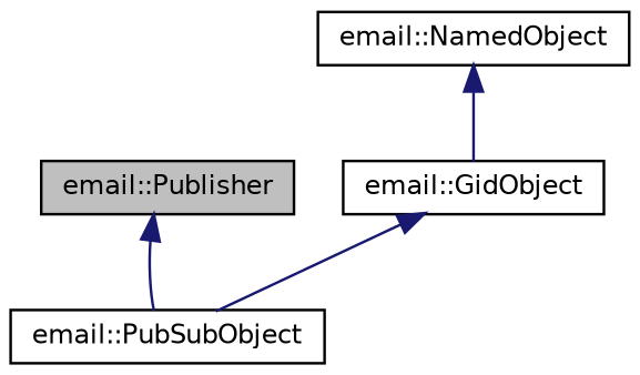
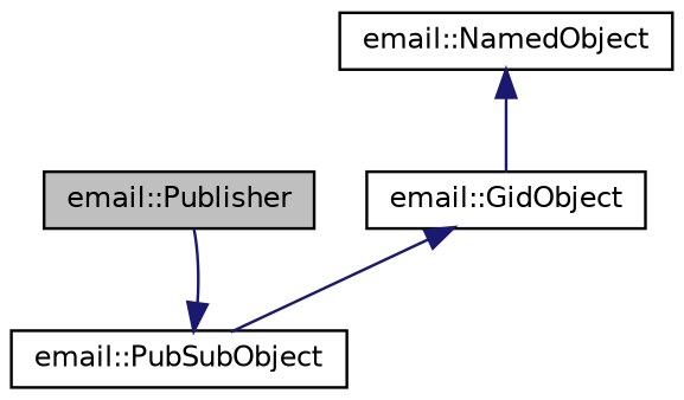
  digraph {
    node [color=black fillcolor=white fontname=Helvetica fontsize=10 shape=record style=filled]
    edge [color=midnightblue dir=back fontname=Helvetica fontsize=10 labelfontname=Helvetica labelfontsize=10 style=solid]
    n1 [fillcolor=grey75 fontcolor=black height=0.2 label="email::Publisher" width=0.4]
    n2 [height=0.2 label="email::PubSubObject" width=0.4]
    n3 [height=0.2 label="email::GidObject" width=0.4]
    n4 [height=0.2 label="email::NamedObject" width=0.4]
-   n1 -> n2
+   n2 -> n1
    n3 -> n2
    n4 -> n3
  }
